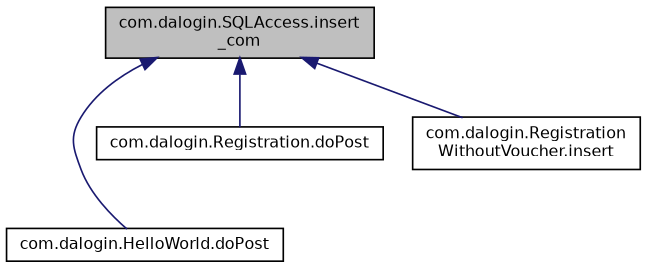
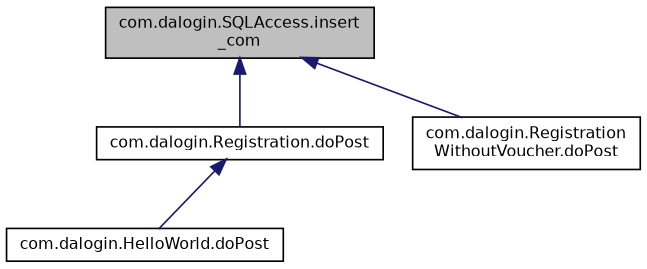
  digraph {
    rankdir=TB
    node [color=black fillcolor=white fontname=Helvetica fontsize=10 shape=record style=filled]
    edge [color=midnightblue dir=back fontname=Helvetica fontsize=10 labelfontname=Helvetica labelfontsize=10 style=solid]
    n1 [fillcolor=grey75 fontcolor=black height=0.2 label="com.dalogin.SQLAccess.insert\l_com" width=0.4]
    n2 [height=0.2 label="com.dalogin.HelloWorld.doPost" width=0.4]
    n3 [height=0.2 label="com.dalogin.Registration.doPost" width=0.4]
-   n4 [height=0.2 label="com.dalogin.Registration\lWithoutVoucher.insert" width=0.4]
-   n1 -> n2
+   n4 [height=0.2 label="com.dalogin.Registration\lWithoutVoucher.doPost" width=0.4]
+   n3 -> n2
    n1 -> n3
    n1 -> n4
  }
